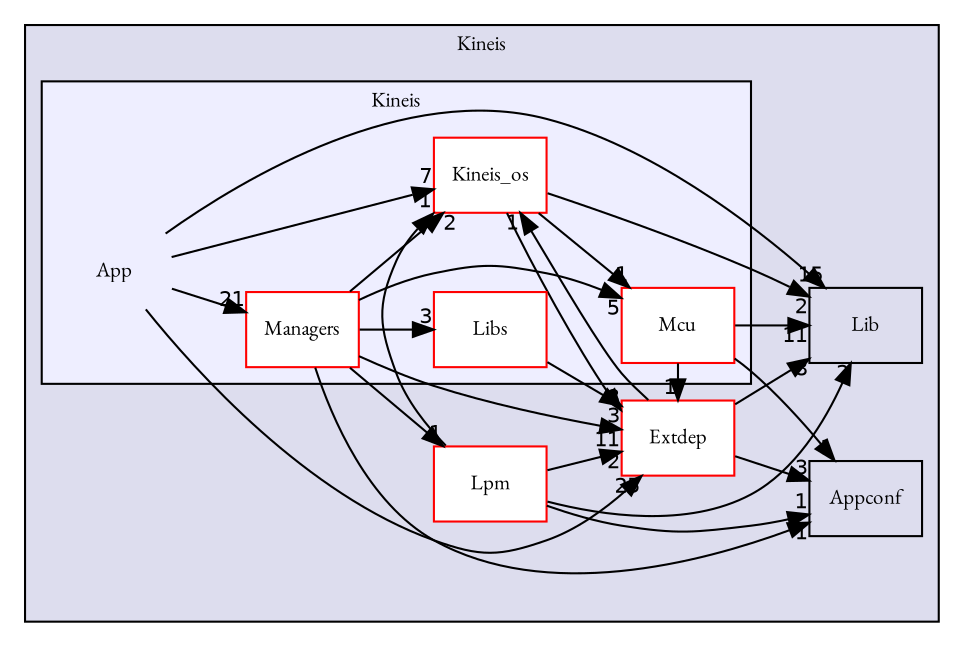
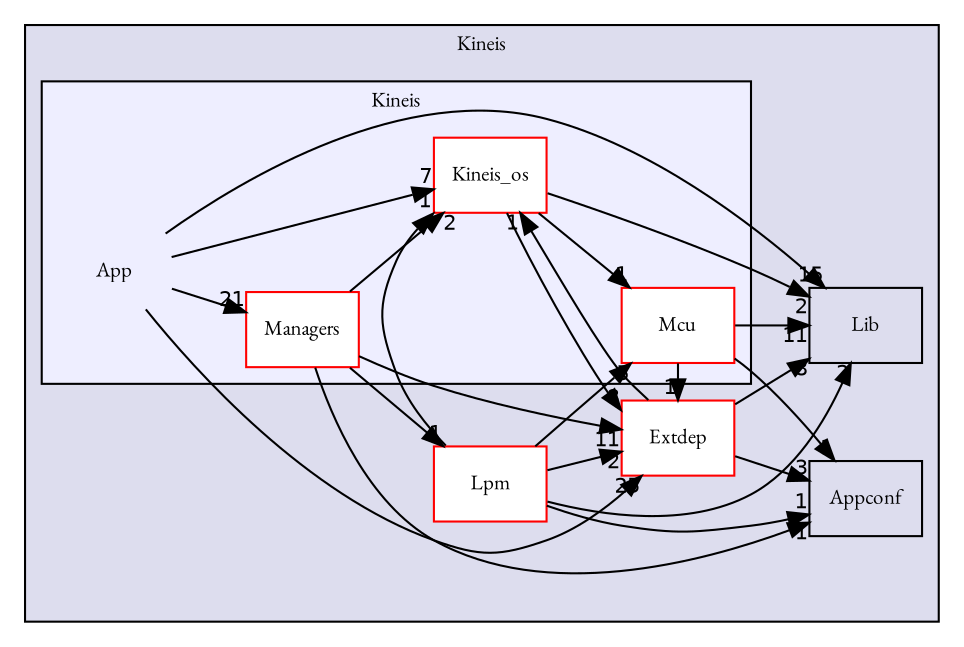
  digraph {
    compound=true
    fontname="EB Garamond"
    rankdir=LR
    node [fontname="EB Garamond" fontsize=10 shape=box color=red fillcolor=white style=filled]
    edge [fontname="EB Garamond" headlabel=1 labeldistance=1.5 labelfontname=Helvetica labelfontsize=10]
    n1 [label=App shape=plaintext color="" fillcolor="" style=""]
    n2 [label=Kineis_os]
-   n3 [label=Libs]
    n4 [label=Managers]
    n5 [label=Mcu]
    n6 [label=Lib color="" fillcolor="" style=""]
    n7 [label=Extdep]
    n8 [label=Appconf color="" fillcolor="" style=""]
    n9 [label=Lpm]
    subgraph cluster_1 {
      bgcolor="#ddddee"
      fontsize=10
      label=Kineis
      pencolor=black
      n6
      n7
      n8
      n9
      subgraph cluster_2 {
        bgcolor="#eeeeff"
        fontsize=10
        label=Kineis
        pencolor=black
        n1
        n2
-       n3
        n4
        n5
      }
    }
    n1 -> n2 [headlabel=7]
    n1 -> n4 [headlabel=21]
    n1 -> n6 [headlabel=15]
    n1 -> n7 [headlabel=25]
    n2 -> n5
    n2 -> n6 [headlabel=2]
    n2 -> n7 [headlabel=8]
-   n3 -> n7 [headlabel=3]
    n4 -> n2 [headlabel=2]
-   n4 -> n3 [headlabel=3]
-   n4 -> n5 [headlabel=5]
+   n9 -> n5 [headlabel=5]
    n4 -> n7 [headlabel=11]
    n4 -> n8
    n4 -> n9
    n5 -> n6 [headlabel=11]
    n5 -> n7
    n5 -> n8
    n7 -> n2
    n7 -> n6 [headlabel=8]
    n7 -> n8 [headlabel=3]
    n9 -> n2
    n9 -> n6 [headlabel=2]
    n9 -> n7 [headlabel=2]
    n9 -> n8
  }
